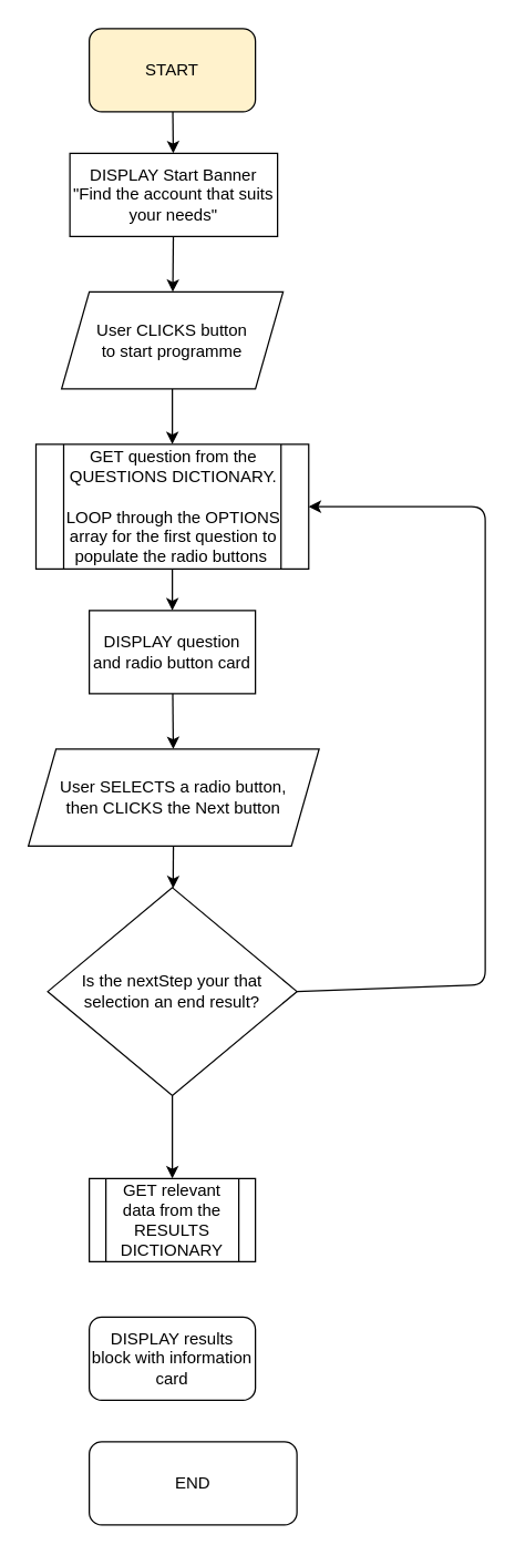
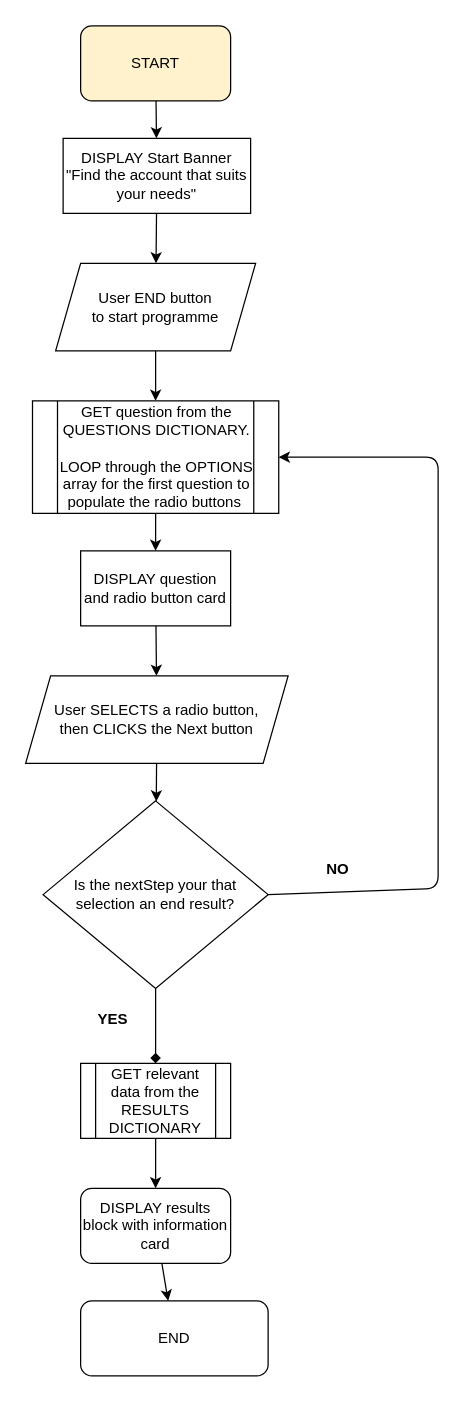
  <mxCell id="0" />
  <mxCell id="1" parent="0" />
  <mxCell id="2" value="" style="edgeStyle=none;html=1;" edge="1" parent="1" source="3" target="5"><mxGeometry relative="1" as="geometry" /></mxCell>
  <mxCell id="3" value="START" style="rounded=1;whiteSpace=wrap;html=1;fillColor=#fff2cc;" vertex="1" parent="1"><mxGeometry x="64" y="20" width="120" height="60" as="geometry" /></mxCell>
  <mxCell id="4" value="" style="edgeStyle=none;html=1;" edge="1" parent="1" source="5" target="7"><mxGeometry relative="1" as="geometry" /></mxCell>
  <mxCell id="5" value="DISPLAY Start Banner&lt;br&gt;&quot;Find the account that suits your needs&quot;" style="rounded=0;whiteSpace=wrap;html=1;" vertex="1" parent="1"><mxGeometry x="50" y="110" width="150" height="60" as="geometry" /></mxCell>
  <mxCell id="6" value="" style="edgeStyle=none;html=1;" edge="1" parent="1" source="7" target="9"><mxGeometry relative="1" as="geometry" /></mxCell>
- <mxCell id="7" value="User CLICKS button &lt;br&gt;to start programme" style="shape=parallelogram;perimeter=parallelogramPerimeter;whiteSpace=wrap;html=1;fixedSize=1;" vertex="1" parent="1"><mxGeometry x="44" y="210" width="160" height="70" as="geometry" /></mxCell>
+ <mxCell id="7" value="User END button &lt;br&gt;to start programme" style="shape=parallelogram;perimeter=parallelogramPerimeter;whiteSpace=wrap;html=1;fixedSize=1;" vertex="1" parent="1"><mxGeometry x="44" y="210" width="160" height="70" as="geometry" /></mxCell>
  <mxCell id="8" value="" style="edgeStyle=none;html=1;" edge="1" parent="1" source="9" target="11"><mxGeometry relative="1" as="geometry" /></mxCell>
  <mxCell id="9" value="GET question from the QUESTIONS DICTIONARY. &lt;br&gt;&lt;br&gt;LOOP through the OPTIONS array for the first question to populate the radio buttons&amp;nbsp;" style="shape=process;whiteSpace=wrap;html=1;backgroundOutline=1;" vertex="1" parent="1"><mxGeometry x="25.5" y="320" width="197" height="90" as="geometry" /></mxCell>
  <mxCell id="10" value="" style="edgeStyle=none;html=1;" edge="1" parent="1" source="11" target="13"><mxGeometry relative="1" as="geometry" /></mxCell>
  <mxCell id="11" value="DISPLAY question and radio button card" style="whiteSpace=wrap;html=1;" vertex="1" parent="1"><mxGeometry x="64" y="440" width="120" height="60" as="geometry" /></mxCell>
  <mxCell id="12" value="" style="edgeStyle=none;html=1;" edge="1" parent="1" source="13" target="15"><mxGeometry relative="1" as="geometry" /></mxCell>
  <mxCell id="13" value="User SELECTS a radio button, &lt;br&gt;then CLICKS the Next button" style="shape=parallelogram;perimeter=parallelogramPerimeter;whiteSpace=wrap;html=1;fixedSize=1;" vertex="1" parent="1"><mxGeometry x="20" y="540" width="210" height="70" as="geometry" /></mxCell>
- <mxCell id="14" value="" style="edgeStyle=none;html=1;" edge="1" parent="1" source="15" target="18"><mxGeometry relative="1" as="geometry" /></mxCell>
+ <mxCell id="14" value="" style="edgeStyle=none;html=1;endArrow=diamond;" edge="1" parent="1" source="15" target="18"><mxGeometry relative="1" as="geometry" /></mxCell>
  <mxCell id="15" value="Is the nextStep your that &lt;br&gt;selection an end result?" style="rhombus;whiteSpace=wrap;html=1;" vertex="1" parent="1"><mxGeometry x="34" y="640" width="180" height="150" as="geometry" /></mxCell>
+ <mxCell id="16" value="" style="edgeStyle=none;html=1;" edge="1" parent="1" source="18" target="20"><mxGeometry relative="1" as="geometry" /></mxCell>
  <mxCell id="17" style="edgeStyle=none;html=1;exitX=1;exitY=0.5;exitDx=0;exitDy=0;entryX=1;entryY=0.5;entryDx=0;entryDy=0;" edge="1" parent="1" source="15" target="9"><mxGeometry relative="1" as="geometry"><Array as="points"><mxPoint x="350" y="710" /><mxPoint x="350" y="365" /></Array></mxGeometry></mxCell>
  <mxCell id="18" value="GET relevant data from the RESULTS DICTIONARY" style="shape=process;whiteSpace=wrap;html=1;backgroundOutline=1;" vertex="1" parent="1"><mxGeometry x="64" y="850" width="120" height="60" as="geometry" /></mxCell>
+ <mxCell id="19" value="" style="edgeStyle=none;html=1;" edge="1" parent="1" source="20" target="23"><mxGeometry relative="1" as="geometry" /></mxCell>
  <mxCell id="20" value="DISPLAY results block with information card" style="whiteSpace=wrap;html=1;rounded=1;" vertex="1" parent="1"><mxGeometry x="64" y="950" width="120" height="60" as="geometry" /></mxCell>
+ <mxCell id="21" value="&lt;b&gt;YES&lt;/b&gt;" style="text;html=1;strokeColor=none;fillColor=none;align=center;verticalAlign=middle;whiteSpace=wrap;rounded=0;" vertex="1" parent="1"><mxGeometry x="60" y="800" width="60" height="30" as="geometry" /></mxCell>
+ <mxCell id="22" value="&lt;b&gt;NO&lt;/b&gt;" style="text;html=1;strokeColor=none;fillColor=none;align=center;verticalAlign=middle;whiteSpace=wrap;rounded=0;" vertex="1" parent="1"><mxGeometry x="240" y="680" width="60" height="30" as="geometry" /></mxCell>
  <mxCell id="23" value="END" style="rounded=1;whiteSpace=wrap;html=1;" vertex="1" parent="1"><mxGeometry x="64" y="1040" width="150" height="60" as="geometry" /></mxCell>
